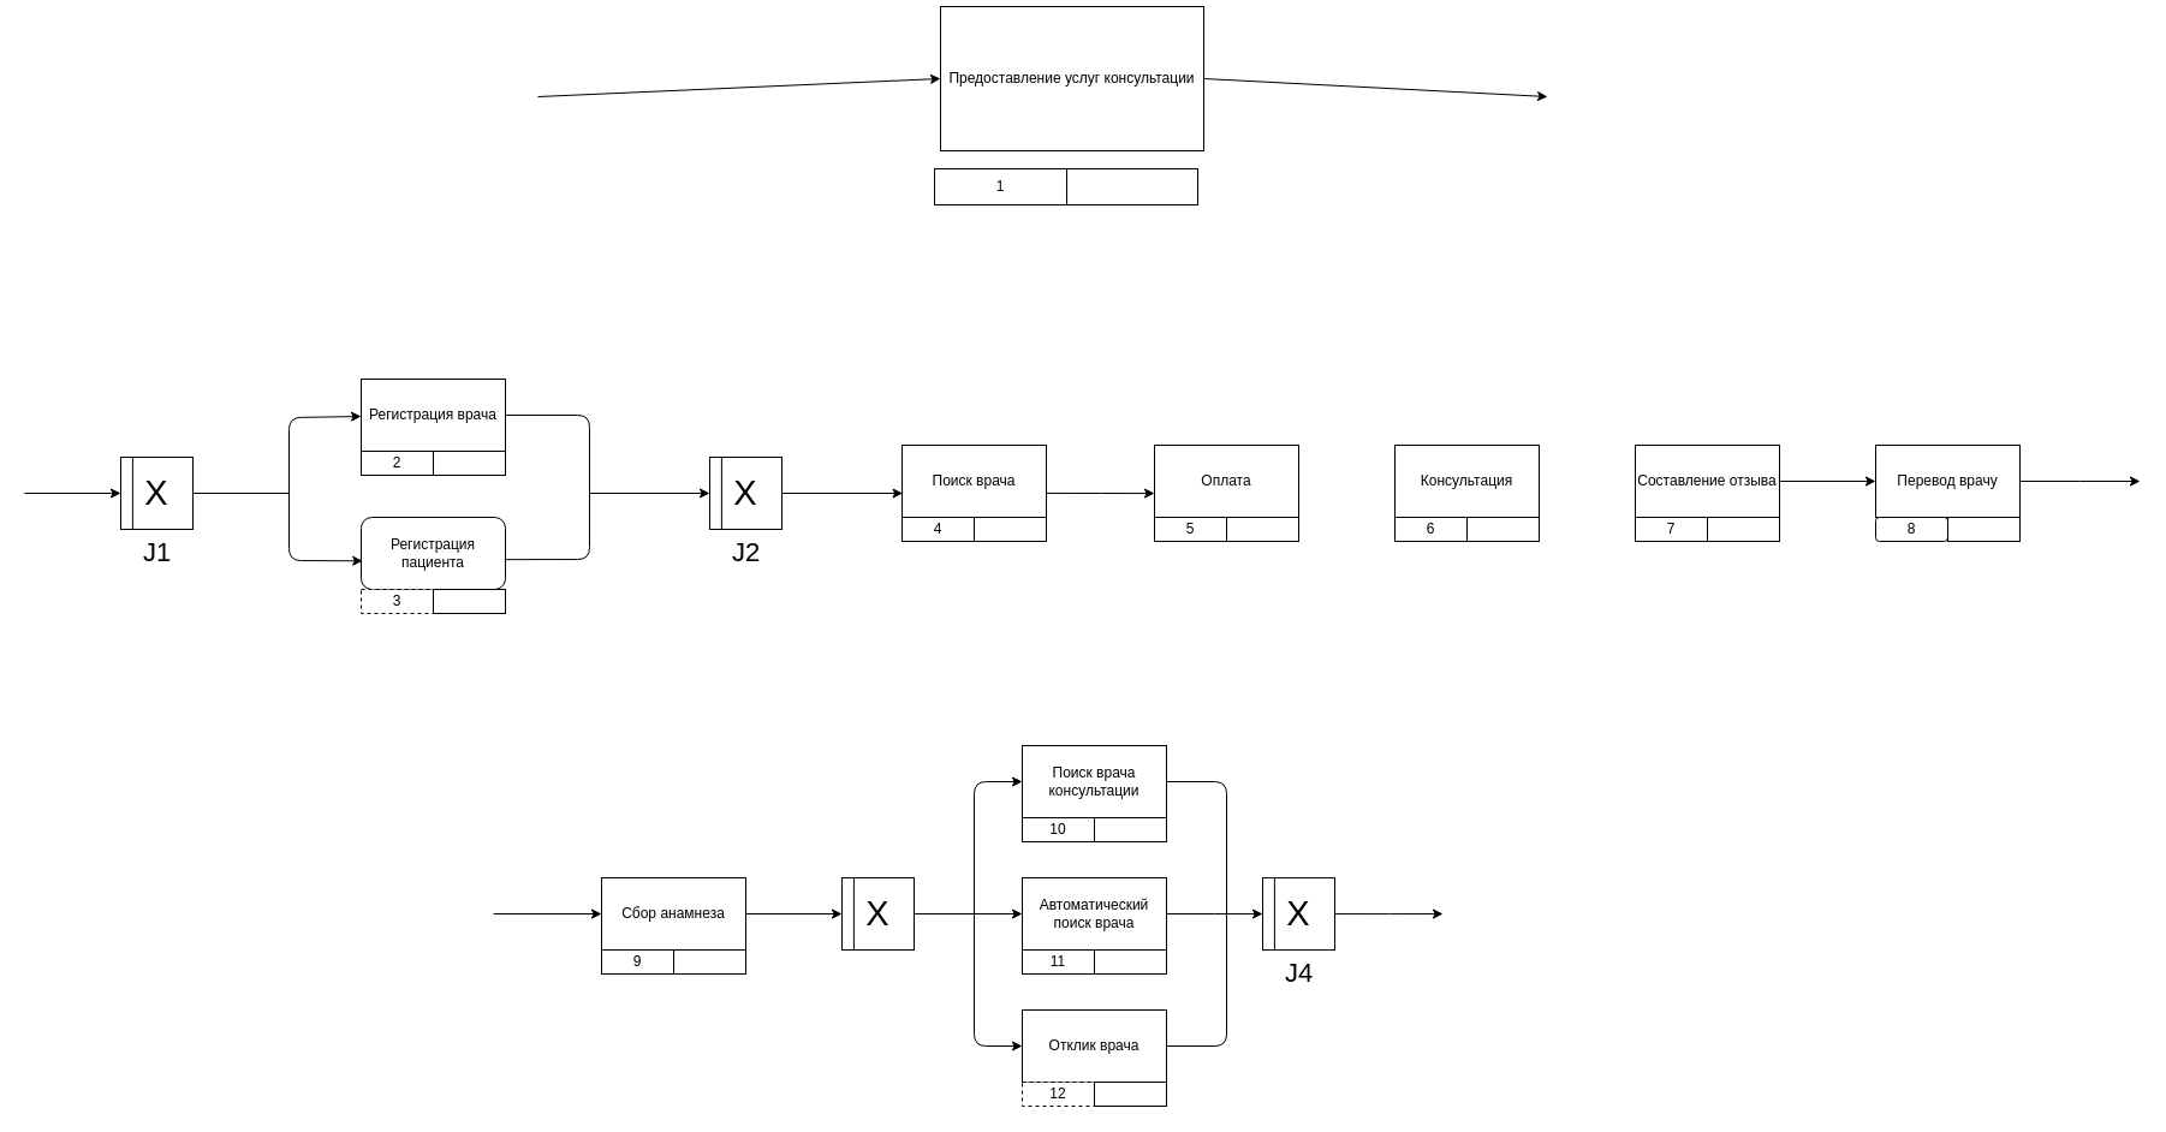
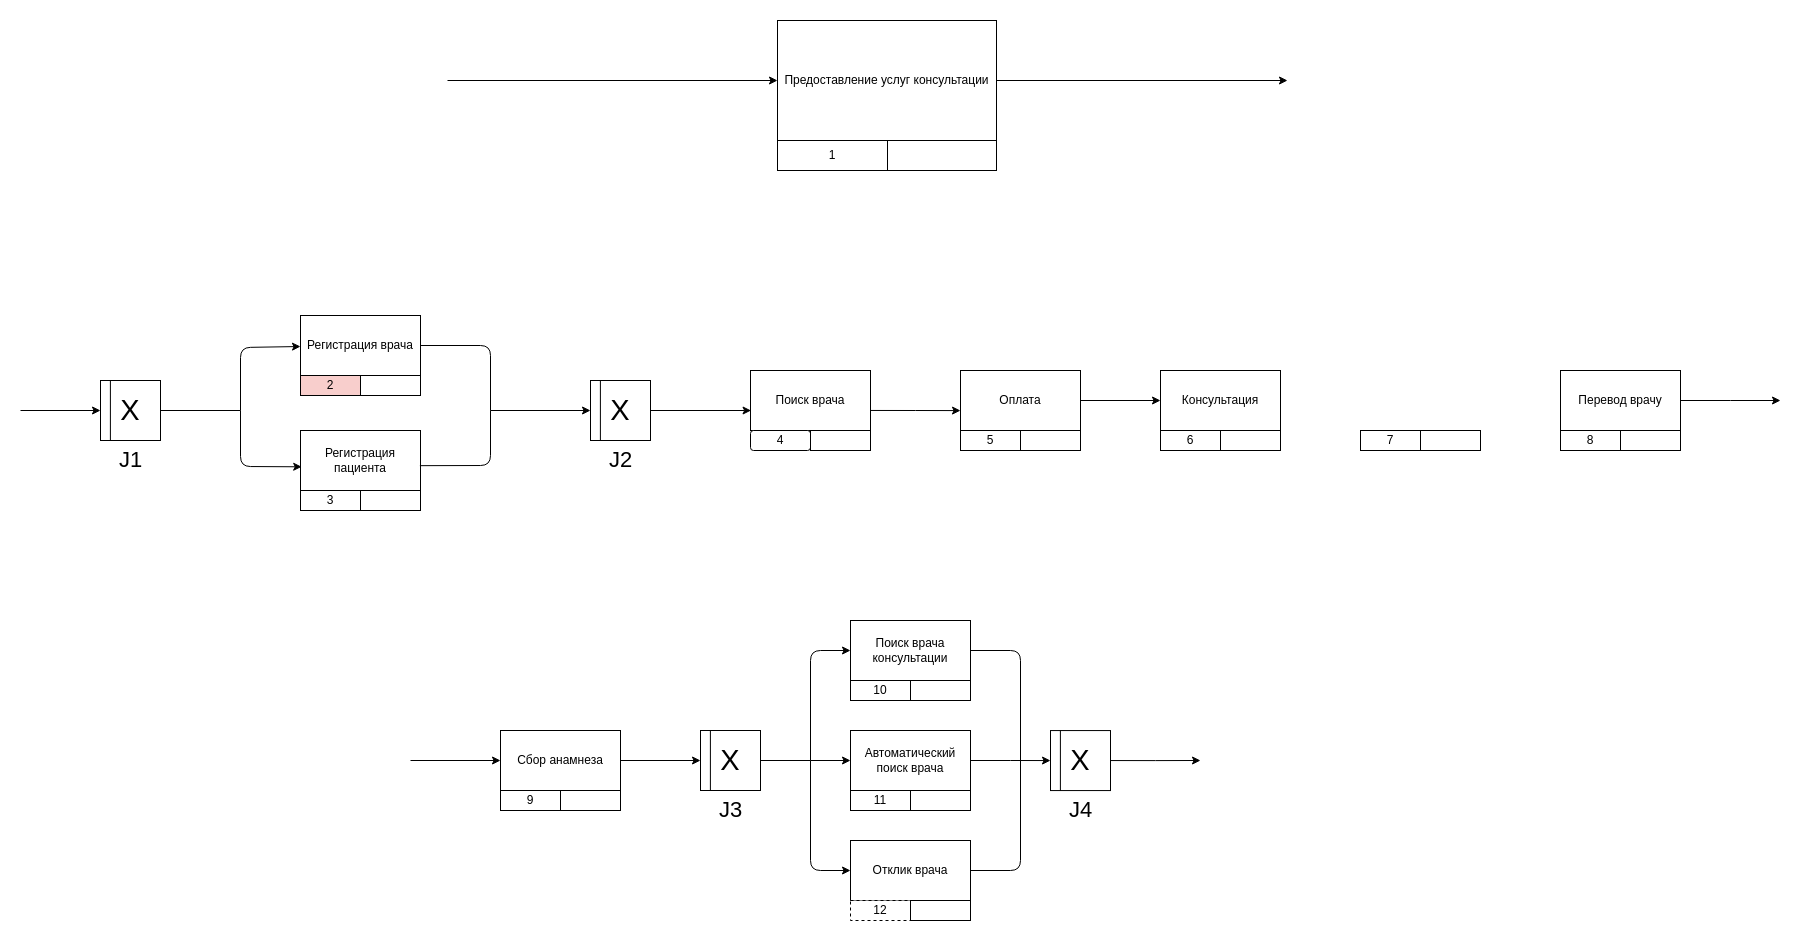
  <mxCell id="0" />
  <mxCell id="1" parent="0" />
- <mxCell id="2" value="Предоставление услуг консультации" style="rounded=0;whiteSpace=wrap;html=1;" parent="1" vertex="1"><mxGeometry x="782" y="5" width="219" height="120" as="geometry" /></mxCell>
+ <mxCell id="2" value="Предоставление услуг консультации" style="rounded=0;whiteSpace=wrap;html=1;" parent="1" vertex="1"><mxGeometry x="777" y="20" width="219" height="120" as="geometry" /></mxCell>
  <mxCell id="3" value="1" style="rounded=0;whiteSpace=wrap;html=1;" parent="1" vertex="1"><mxGeometry x="777" y="140" width="110" height="30" as="geometry" /></mxCell>
  <mxCell id="4" value="" style="rounded=0;whiteSpace=wrap;html=1;" parent="1" vertex="1"><mxGeometry x="887" y="140" width="109" height="30" as="geometry" /></mxCell>
  <mxCell id="5" value="" style="endArrow=classic;html=1;entryX=0;entryY=0.5;entryDx=0;entryDy=0;" parent="1" target="2" edge="1"><mxGeometry width="50" height="50" relative="1" as="geometry"><mxPoint x="447" y="80" as="sourcePoint" /><mxPoint x="887" y="140" as="targetPoint" /></mxGeometry></mxCell>
  <mxCell id="6" value="" style="endArrow=classic;html=1;exitX=1;exitY=0.5;exitDx=0;exitDy=0;" parent="1" source="2" edge="1"><mxGeometry width="50" height="50" relative="1" as="geometry"><mxPoint x="457" y="50" as="sourcePoint" /><mxPoint x="1287" y="80" as="targetPoint" /></mxGeometry></mxCell>
  <mxCell id="7" value="" style="group" parent="1" vertex="1" connectable="0"><mxGeometry x="100" y="380" width="60" height="60" as="geometry" /></mxCell>
  <mxCell id="8" value="&lt;font style=&quot;font-size: 29px&quot;&gt;X&lt;/font&gt;" style="rounded=0;whiteSpace=wrap;html=1;" parent="7" vertex="1"><mxGeometry width="60" height="60" as="geometry" /></mxCell>
  <mxCell id="9" value="" style="endArrow=none;html=1;exitX=0.165;exitY=1.001;exitDx=0;exitDy=0;exitPerimeter=0;entryX=0.165;entryY=-0.001;entryDx=0;entryDy=0;entryPerimeter=0;" parent="7" source="8" target="8" edge="1"><mxGeometry width="50" height="50" relative="1" as="geometry"><mxPoint x="30" y="60" as="sourcePoint" /><mxPoint x="100" y="40" as="targetPoint" /></mxGeometry></mxCell>
  <mxCell id="10" value="" style="group" parent="1" vertex="1" connectable="0"><mxGeometry x="300" y="315" width="120" height="80" as="geometry" /></mxCell>
  <mxCell id="11" value="Регистрация врача" style="rounded=0;whiteSpace=wrap;html=1;" parent="10" vertex="1"><mxGeometry width="120" height="60" as="geometry" /></mxCell>
- <mxCell id="12" value="2" style="rounded=0;whiteSpace=wrap;html=1;" parent="10" vertex="1"><mxGeometry y="60" width="60" height="20" as="geometry" /></mxCell>
+ <mxCell id="12" value="2" style="rounded=0;whiteSpace=wrap;html=1;fillColor=#f8cecc;" parent="10" vertex="1"><mxGeometry y="60" width="60" height="20" as="geometry" /></mxCell>
  <mxCell id="13" value="" style="rounded=0;whiteSpace=wrap;html=1;" parent="10" vertex="1"><mxGeometry x="60" y="60" width="60" height="20" as="geometry" /></mxCell>
  <mxCell id="14" value="" style="group" parent="1" vertex="1" connectable="0"><mxGeometry x="300" y="430" width="120" height="80" as="geometry" /></mxCell>
- <mxCell id="15" value="Регистрация пациента" style="whiteSpace=wrap;html=1;rounded=1;" parent="14" vertex="1"><mxGeometry width="120" height="60" as="geometry" /></mxCell>
- <mxCell id="16" value="3" style="rounded=0;whiteSpace=wrap;html=1;dashed=1;" parent="14" vertex="1"><mxGeometry y="60" width="60" height="20" as="geometry" /></mxCell>
+ <mxCell id="15" value="Регистрация пациента" style="rounded=0;whiteSpace=wrap;html=1;" parent="14" vertex="1"><mxGeometry width="120" height="60" as="geometry" /></mxCell>
+ <mxCell id="16" value="3" style="rounded=0;whiteSpace=wrap;html=1;" parent="14" vertex="1"><mxGeometry y="60" width="60" height="20" as="geometry" /></mxCell>
  <mxCell id="17" value="" style="rounded=0;whiteSpace=wrap;html=1;" parent="14" vertex="1"><mxGeometry x="60" y="60" width="60" height="20" as="geometry" /></mxCell>
  <mxCell id="18" value="" style="endArrow=classic;html=1;entryX=0;entryY=0.5;entryDx=0;entryDy=0;" parent="1" target="8" edge="1"><mxGeometry width="50" height="50" relative="1" as="geometry"><mxPoint x="20" y="410" as="sourcePoint" /><mxPoint x="290" y="360" as="targetPoint" /></mxGeometry></mxCell>
  <mxCell id="19" value="" style="endArrow=classic;html=1;" parent="1" target="11" edge="1"><mxGeometry width="50" height="50" relative="1" as="geometry"><mxPoint x="240" y="410" as="sourcePoint" /><mxPoint x="270" y="351" as="targetPoint" /><Array as="points"><mxPoint x="240" y="347" /></Array></mxGeometry></mxCell>
  <mxCell id="20" value="" style="group" parent="1" vertex="1" connectable="0"><mxGeometry x="590" y="380" width="60" height="60" as="geometry" /></mxCell>
  <mxCell id="21" value="&lt;font style=&quot;font-size: 29px&quot;&gt;X&lt;/font&gt;" style="rounded=0;whiteSpace=wrap;html=1;" parent="20" vertex="1"><mxGeometry width="60" height="60" as="geometry" /></mxCell>
  <mxCell id="22" value="" style="endArrow=none;html=1;exitX=0.165;exitY=1.001;exitDx=0;exitDy=0;exitPerimeter=0;entryX=0.165;entryY=-0.001;entryDx=0;entryDy=0;entryPerimeter=0;" parent="20" source="21" target="21" edge="1"><mxGeometry width="50" height="50" relative="1" as="geometry"><mxPoint x="30" y="60" as="sourcePoint" /><mxPoint x="100" y="40" as="targetPoint" /></mxGeometry></mxCell>
  <mxCell id="23" value="" style="endArrow=none;html=1;exitX=1;exitY=0.5;exitDx=0;exitDy=0;" parent="1" source="8" edge="1"><mxGeometry width="50" height="50" relative="1" as="geometry"><mxPoint x="250" y="440" as="sourcePoint" /><mxPoint x="240" y="410" as="targetPoint" /></mxGeometry></mxCell>
  <mxCell id="24" value="" style="endArrow=classic;html=1;entryX=0.01;entryY=0.605;entryDx=0;entryDy=0;entryPerimeter=0;" parent="1" target="15" edge="1"><mxGeometry width="50" height="50" relative="1" as="geometry"><mxPoint x="240" y="410" as="sourcePoint" /><mxPoint x="300" y="390" as="targetPoint" /><Array as="points"><mxPoint x="240" y="466" /></Array></mxGeometry></mxCell>
  <mxCell id="25" value="" style="endArrow=none;html=1;" parent="1" edge="1"><mxGeometry width="50" height="50" relative="1" as="geometry"><mxPoint x="420" y="345" as="sourcePoint" /><mxPoint x="490" y="410" as="targetPoint" /><Array as="points"><mxPoint x="490" y="345" /></Array></mxGeometry></mxCell>
  <mxCell id="26" value="" style="endArrow=none;html=1;exitX=0.995;exitY=0.586;exitDx=0;exitDy=0;exitPerimeter=0;" parent="1" source="15" edge="1"><mxGeometry width="50" height="50" relative="1" as="geometry"><mxPoint y="410" as="sourcePoint" x="460" /><mxPoint x="490" y="410" as="targetPoint" /><Array as="points"><mxPoint x="490" y="465" /></Array></mxGeometry></mxCell>
  <mxCell id="27" value="" style="endArrow=classic;html=1;entryX=0;entryY=0.5;entryDx=0;entryDy=0;" parent="1" target="21" edge="1"><mxGeometry width="50" height="50" relative="1" as="geometry"><mxPoint x="490" y="410" as="sourcePoint" /><mxPoint x="510" y="360" as="targetPoint" /></mxGeometry></mxCell>
  <mxCell id="28" value="&lt;font style=&quot;font-size: 22px&quot;&gt;J1&lt;/font&gt;" style="text;html=1;align=center;verticalAlign=middle;resizable=0;points=[];autosize=1;" parent="1" vertex="1"><mxGeometry x="110" y="450" width="40" height="20" as="geometry" /></mxCell>
  <mxCell id="29" value="&lt;font style=&quot;font-size: 22px&quot;&gt;J2&lt;br&gt;&lt;/font&gt;" style="text;html=1;align=center;verticalAlign=middle;resizable=0;points=[];autosize=1;" parent="1" vertex="1"><mxGeometry x="600" y="450" width="40" height="20" as="geometry" /></mxCell>
  <mxCell id="30" value="" style="endArrow=classic;html=1;exitX=1;exitY=0.5;exitDx=0;exitDy=0;" parent="1" source="21" edge="1"><mxGeometry width="50" height="50" relative="1" as="geometry"><mxPoint x="600" y="410" as="sourcePoint" /><mxPoint x="750.571" y="410" as="targetPoint" /></mxGeometry></mxCell>
  <mxCell id="31" style="edgeStyle=orthogonalEdgeStyle;rounded=0;orthogonalLoop=1;jettySize=auto;html=1;exitX=0.996;exitY=0.666;exitDx=0;exitDy=0;exitPerimeter=0;" parent="1" source="32" edge="1"><mxGeometry relative="1" as="geometry"><mxPoint x="960" y="410.095" as="targetPoint" /></mxGeometry></mxCell>
  <mxCell id="32" value="Поиск врача" style="rounded=0;whiteSpace=wrap;html=1;" parent="1" vertex="1"><mxGeometry x="750" y="370" width="120" height="60" as="geometry" /></mxCell>
- <mxCell id="33" value="4" style="rounded=0;whiteSpace=wrap;html=1;" parent="1" vertex="1"><mxGeometry x="750" y="430" width="60" height="20" as="geometry" /></mxCell>
+ <mxCell id="33" value="4" style="whiteSpace=wrap;html=1;rounded=1;" parent="1" vertex="1"><mxGeometry x="750" y="430" width="60" height="20" as="geometry" /></mxCell>
  <mxCell id="34" value="" style="rounded=0;whiteSpace=wrap;html=1;" parent="1" vertex="1"><mxGeometry x="810" y="430" width="60" height="20" as="geometry" /></mxCell>
+ <mxCell id="35" style="edgeStyle=orthogonalEdgeStyle;rounded=0;orthogonalLoop=1;jettySize=auto;html=1;exitX=1;exitY=0.5;exitDx=0;exitDy=0;entryX=0;entryY=0.5;entryDx=0;entryDy=0;" parent="1" source="36" target="39" edge="1"><mxGeometry relative="1" as="geometry" /></mxCell>
  <mxCell id="36" value="Оплата" style="rounded=0;whiteSpace=wrap;html=1;" parent="1" vertex="1"><mxGeometry x="960" y="370" width="120" height="60" as="geometry" /></mxCell>
  <mxCell id="37" value="5" style="rounded=0;whiteSpace=wrap;html=1;" parent="1" vertex="1"><mxGeometry x="960" y="430" width="60" height="20" as="geometry" /></mxCell>
  <mxCell id="38" value="" style="rounded=0;whiteSpace=wrap;html=1;" parent="1" vertex="1"><mxGeometry x="1020" y="430" width="60" height="20" as="geometry" /></mxCell>
  <mxCell id="39" value="Консультация" style="rounded=0;whiteSpace=wrap;html=1;" parent="1" vertex="1"><mxGeometry x="1160" y="370" width="120" height="60" as="geometry" /></mxCell>
  <mxCell id="40" value="6" style="rounded=0;whiteSpace=wrap;html=1;" parent="1" vertex="1"><mxGeometry x="1160" y="430" width="60" height="20" as="geometry" /></mxCell>
  <mxCell id="41" value="" style="rounded=0;whiteSpace=wrap;html=1;" parent="1" vertex="1"><mxGeometry x="1220" y="430" width="60" height="20" as="geometry" /></mxCell>
- <mxCell id="42" style="edgeStyle=orthogonalEdgeStyle;rounded=0;orthogonalLoop=1;jettySize=auto;html=1;exitX=1;exitY=0.5;exitDx=0;exitDy=0;entryX=0;entryY=0.5;entryDx=0;entryDy=0;" parent="1" source="43" target="47" edge="1"><mxGeometry relative="1" as="geometry" /></mxCell>
- <mxCell id="43" value="Составление отзыва" style="rounded=0;whiteSpace=wrap;html=1;" parent="1" vertex="1"><mxGeometry x="1360" y="370" width="120" height="60" as="geometry" /></mxCell>
  <mxCell id="44" value="7" style="rounded=0;whiteSpace=wrap;html=1;" parent="1" vertex="1"><mxGeometry x="1360" y="430" width="60" height="20" as="geometry" /></mxCell>
  <mxCell id="45" value="" style="rounded=0;whiteSpace=wrap;html=1;" parent="1" vertex="1"><mxGeometry x="1420" y="430" width="60" height="20" as="geometry" /></mxCell>
  <mxCell id="46" style="edgeStyle=orthogonalEdgeStyle;rounded=0;orthogonalLoop=1;jettySize=auto;html=1;exitX=1;exitY=0.5;exitDx=0;exitDy=0;" parent="1" source="47" edge="1"><mxGeometry relative="1" as="geometry"><mxPoint x="1780" y="400" as="targetPoint" /></mxGeometry></mxCell>
  <mxCell id="47" value="Перевод врачу" style="rounded=0;whiteSpace=wrap;html=1;" parent="1" vertex="1"><mxGeometry x="1560" y="370" width="120" height="60" as="geometry" /></mxCell>
- <mxCell id="48" value="8" style="whiteSpace=wrap;html=1;rounded=1;" parent="1" vertex="1"><mxGeometry x="1560" y="430" width="60" height="20" as="geometry" /></mxCell>
+ <mxCell id="48" value="8" style="rounded=0;whiteSpace=wrap;html=1;" parent="1" vertex="1"><mxGeometry x="1560" y="430" width="60" height="20" as="geometry" /></mxCell>
  <mxCell id="49" value="" style="rounded=0;whiteSpace=wrap;html=1;" parent="1" vertex="1"><mxGeometry x="1620" y="430" width="60" height="20" as="geometry" /></mxCell>
  <mxCell id="50" value="" style="group" parent="1" vertex="1" connectable="0"><mxGeometry x="500" y="730" width="120" height="80" as="geometry" /></mxCell>
  <mxCell id="51" value="Сбор анамнеза" style="rounded=0;whiteSpace=wrap;html=1;" parent="50" vertex="1"><mxGeometry width="120" height="60" as="geometry" /></mxCell>
  <mxCell id="52" value="9" style="rounded=0;whiteSpace=wrap;html=1;" parent="50" vertex="1"><mxGeometry y="60" width="60" height="20" as="geometry" /></mxCell>
  <mxCell id="53" value="" style="rounded=0;whiteSpace=wrap;html=1;" parent="50" vertex="1"><mxGeometry x="60" y="60" width="60" height="20" as="geometry" /></mxCell>
  <mxCell id="54" value="" style="group" parent="1" vertex="1" connectable="0"><mxGeometry x="700" y="730" width="60" height="60" as="geometry" /></mxCell>
  <mxCell id="55" value="&lt;font style=&quot;font-size: 29px&quot;&gt;X&lt;/font&gt;" style="rounded=0;whiteSpace=wrap;html=1;" parent="54" vertex="1"><mxGeometry width="60" height="60" as="geometry" /></mxCell>
  <mxCell id="56" value="" style="endArrow=none;html=1;exitX=0.165;exitY=1.001;exitDx=0;exitDy=0;exitPerimeter=0;entryX=0.165;entryY=-0.001;entryDx=0;entryDy=0;entryPerimeter=0;" parent="54" source="55" target="55" edge="1"><mxGeometry width="50" height="50" relative="1" as="geometry"><mxPoint x="30" y="60" as="sourcePoint" /><mxPoint x="100" y="40" as="targetPoint" /></mxGeometry></mxCell>
+ <mxCell id="57" value="&lt;font style=&quot;font-size: 22px&quot;&gt;J3&lt;br&gt;&lt;/font&gt;" style="text;html=1;align=center;verticalAlign=middle;resizable=0;points=[];autosize=1;" parent="1" vertex="1"><mxGeometry x="710" y="800" width="40" height="20" as="geometry" /></mxCell>
  <mxCell id="58" value="" style="endArrow=classic;html=1;entryX=0;entryY=0.5;entryDx=0;entryDy=0;" parent="1" target="51" edge="1"><mxGeometry width="50" height="50" relative="1" as="geometry"><mxPoint x="410" y="760" as="sourcePoint" /><mxPoint x="700" y="620" as="targetPoint" /></mxGeometry></mxCell>
  <mxCell id="59" value="" style="endArrow=classic;html=1;exitX=1;exitY=0.5;exitDx=0;exitDy=0;entryX=0;entryY=0.5;entryDx=0;entryDy=0;" parent="1" source="51" target="55" edge="1"><mxGeometry width="50" height="50" relative="1" as="geometry"><mxPoint x="650" y="670" as="sourcePoint" /><mxPoint x="700" y="620" as="targetPoint" /></mxGeometry></mxCell>
  <mxCell id="60" value="Поиск врача консультации" style="rounded=0;whiteSpace=wrap;html=1;" parent="1" vertex="1"><mxGeometry x="850" y="620" width="120" height="60" as="geometry" /></mxCell>
  <mxCell id="61" value="10" style="rounded=0;whiteSpace=wrap;html=1;" parent="1" vertex="1"><mxGeometry x="850" y="680" width="60" height="20" as="geometry" /></mxCell>
  <mxCell id="62" value="" style="rounded=0;whiteSpace=wrap;html=1;" parent="1" vertex="1"><mxGeometry x="910" y="680" width="60" height="20" as="geometry" /></mxCell>
  <mxCell id="63" style="edgeStyle=orthogonalEdgeStyle;rounded=0;orthogonalLoop=1;jettySize=auto;html=1;exitX=1;exitY=0.5;exitDx=0;exitDy=0;entryX=0;entryY=0.5;entryDx=0;entryDy=0;" parent="1" source="64" target="75" edge="1"><mxGeometry relative="1" as="geometry" /></mxCell>
  <mxCell id="64" value="Автоматический поиск врача" style="rounded=0;whiteSpace=wrap;html=1;" parent="1" vertex="1"><mxGeometry x="850" y="730" width="120" height="60" as="geometry" /></mxCell>
  <mxCell id="65" value="11" style="rounded=0;whiteSpace=wrap;html=1;" parent="1" vertex="1"><mxGeometry x="850" y="790" width="60" height="20" as="geometry" /></mxCell>
  <mxCell id="66" value="" style="rounded=0;whiteSpace=wrap;html=1;" parent="1" vertex="1"><mxGeometry x="910" y="790" width="60" height="20" as="geometry" /></mxCell>
  <mxCell id="67" value="Отклик врача" style="rounded=0;whiteSpace=wrap;html=1;" parent="1" vertex="1"><mxGeometry x="850" y="840" width="120" height="60" as="geometry" /></mxCell>
  <mxCell id="68" value="12" style="rounded=0;whiteSpace=wrap;html=1;dashed=1;" parent="1" vertex="1"><mxGeometry x="850" y="900" width="60" height="20" as="geometry" /></mxCell>
  <mxCell id="69" value="" style="rounded=0;whiteSpace=wrap;html=1;" parent="1" vertex="1"><mxGeometry x="910" y="900" width="60" height="20" as="geometry" /></mxCell>
  <mxCell id="70" value="" style="endArrow=none;html=1;exitX=1;exitY=0.5;exitDx=0;exitDy=0;" parent="1" source="55" edge="1"><mxGeometry width="50" height="50" relative="1" as="geometry"><mxPoint x="850" y="740" as="sourcePoint" /><mxPoint x="810" y="760" as="targetPoint" /></mxGeometry></mxCell>
  <mxCell id="71" value="" style="endArrow=classic;html=1;entryX=0;entryY=0.5;entryDx=0;entryDy=0;" parent="1" target="60" edge="1"><mxGeometry width="50" height="50" relative="1" as="geometry"><mxPoint x="810" y="760" as="sourcePoint" /><mxPoint x="900" y="690" as="targetPoint" /><Array as="points"><mxPoint x="810" y="650" /></Array></mxGeometry></mxCell>
  <mxCell id="72" value="" style="endArrow=classic;html=1;entryX=0;entryY=0.5;entryDx=0;entryDy=0;" parent="1" target="67" edge="1"><mxGeometry width="50" height="50" relative="1" as="geometry"><mxPoint x="810" y="760" as="sourcePoint" /><mxPoint x="900" y="690" as="targetPoint" /><Array as="points"><mxPoint x="810" y="870" /></Array></mxGeometry></mxCell>
  <mxCell id="73" value="" style="endArrow=classic;html=1;" parent="1" target="64" edge="1"><mxGeometry width="50" height="50" relative="1" as="geometry"><mxPoint x="810" y="760" as="sourcePoint" /><mxPoint x="900" y="690" as="targetPoint" /></mxGeometry></mxCell>
  <mxCell id="74" value="" style="group" parent="1" vertex="1" connectable="0"><mxGeometry x="1050" y="730.06" width="60" height="60" as="geometry" /></mxCell>
  <mxCell id="75" value="&lt;font style=&quot;font-size: 29px&quot;&gt;X&lt;/font&gt;" style="rounded=0;whiteSpace=wrap;html=1;" parent="74" vertex="1"><mxGeometry width="60" height="60" as="geometry" /></mxCell>
  <mxCell id="76" value="" style="endArrow=none;html=1;exitX=0.165;exitY=1.001;exitDx=0;exitDy=0;exitPerimeter=0;entryX=0.165;entryY=-0.001;entryDx=0;entryDy=0;entryPerimeter=0;" parent="74" source="75" target="75" edge="1"><mxGeometry width="50" height="50" relative="1" as="geometry"><mxPoint x="30" y="60" as="sourcePoint" /><mxPoint x="100" y="40" as="targetPoint" /></mxGeometry></mxCell>
  <mxCell id="77" value="&lt;font style=&quot;font-size: 22px&quot;&gt;J4&lt;br&gt;&lt;/font&gt;" style="text;html=1;align=center;verticalAlign=middle;resizable=0;points=[];autosize=1;" parent="1" vertex="1"><mxGeometry x="1060" y="800.06" width="40" height="20" as="geometry" /></mxCell>
  <mxCell id="78" value="" style="endArrow=none;html=1;exitX=1;exitY=0.5;exitDx=0;exitDy=0;" parent="1" source="60" edge="1"><mxGeometry width="50" height="50" relative="1" as="geometry"><mxPoint x="850" y="740" as="sourcePoint" /><mxPoint x="1020" y="760" as="targetPoint" /><Array as="points"><mxPoint x="1020" y="650" /></Array></mxGeometry></mxCell>
  <mxCell id="79" value="" style="endArrow=none;html=1;exitX=1;exitY=0.5;exitDx=0;exitDy=0;" parent="1" source="67" edge="1"><mxGeometry width="50" height="50" relative="1" as="geometry"><mxPoint x="850" y="740" as="sourcePoint" /><mxPoint x="1020" y="760" as="targetPoint" /><Array as="points"><mxPoint x="1020" y="870" /></Array></mxGeometry></mxCell>
  <mxCell id="80" style="edgeStyle=orthogonalEdgeStyle;rounded=0;orthogonalLoop=1;jettySize=auto;html=1;exitX=1;exitY=0.5;exitDx=0;exitDy=0;" parent="1" source="75" edge="1"><mxGeometry relative="1" as="geometry"><mxPoint x="1200" y="760" as="targetPoint" /></mxGeometry></mxCell>
